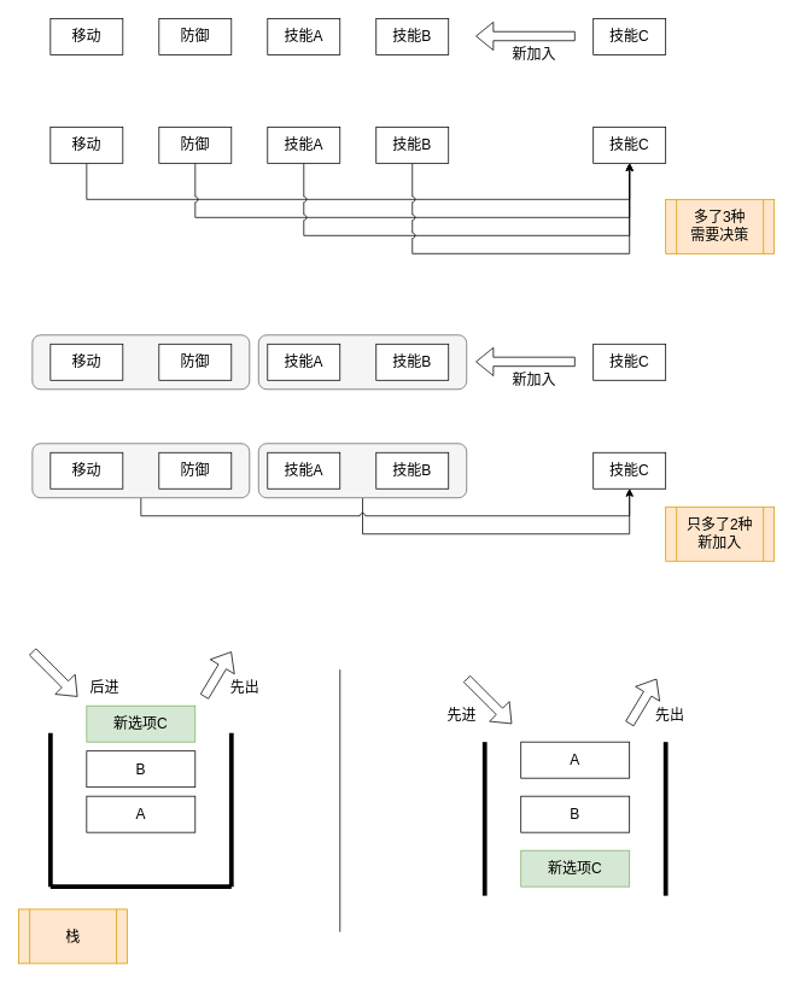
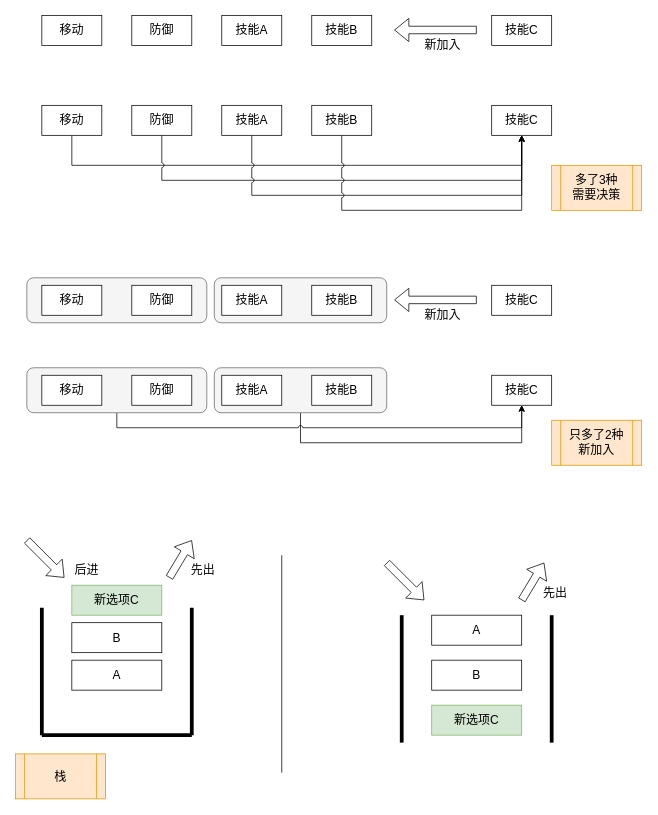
  <mxCell id="0" />
  <mxCell id="1" parent="0" />
  <mxCell id="2" style="edgeStyle=orthogonalEdgeStyle;rounded=0;orthogonalLoop=1;jettySize=auto;html=1;exitX=0.5;exitY=1;exitDx=0;exitDy=0;entryX=0.5;entryY=1;entryDx=0;entryDy=0;jumpStyle=arc;fontSize=16;" edge="1" parent="1" source="3" target="36"><mxGeometry relative="1" as="geometry"><Array as="points"><mxPoint x="400" y="590" /><mxPoint x="695" y="590" /></Array></mxGeometry></mxCell>
  <mxCell id="3" value="" style="rounded=1;whiteSpace=wrap;html=1;fillColor=#f5f5f5;strokeColor=#666666;fontColor=#333333;fontSize=16;" vertex="1" parent="1"><mxGeometry x="285" y="490" width="230" height="60" as="geometry" /></mxCell>
  <mxCell id="4" style="edgeStyle=orthogonalEdgeStyle;rounded=0;orthogonalLoop=1;jettySize=auto;html=1;exitX=0.5;exitY=1;exitDx=0;exitDy=0;entryX=0.5;entryY=1;entryDx=0;entryDy=0;jumpStyle=arc;fontSize=16;" edge="1" parent="1" source="5" target="36"><mxGeometry relative="1" as="geometry" /></mxCell>
  <mxCell id="5" value="" style="rounded=1;whiteSpace=wrap;html=1;fillColor=#f5f5f5;strokeColor=#666666;fontColor=#333333;fontSize=16;" vertex="1" parent="1"><mxGeometry x="35" y="490" width="240" height="60" as="geometry" /></mxCell>
  <mxCell id="6" value="" style="rounded=1;whiteSpace=wrap;html=1;fillColor=#f5f5f5;strokeColor=#666666;fontColor=#333333;fontSize=16;" vertex="1" parent="1"><mxGeometry x="285" y="370" width="230" height="60" as="geometry" /></mxCell>
  <mxCell id="7" value="" style="rounded=1;whiteSpace=wrap;html=1;fillColor=#f5f5f5;strokeColor=#666666;fontColor=#333333;fontSize=16;" vertex="1" parent="1"><mxGeometry x="35" y="370" width="240" height="60" as="geometry" /></mxCell>
  <mxCell id="8" value="移动" style="rounded=0;whiteSpace=wrap;html=1;fontSize=16;" parent="1" vertex="1"><mxGeometry x="55" y="20" width="80" height="40" as="geometry" /></mxCell>
  <mxCell id="9" value="防御" style="rounded=0;whiteSpace=wrap;html=1;fontSize=16;" parent="1" vertex="1"><mxGeometry x="175" y="20" width="80" height="40" as="geometry" /></mxCell>
  <mxCell id="10" value="技能A" style="rounded=0;whiteSpace=wrap;html=1;fontSize=16;" parent="1" vertex="1"><mxGeometry x="295" y="20" width="80" height="40" as="geometry" /></mxCell>
  <mxCell id="11" value="技能B" style="rounded=0;whiteSpace=wrap;html=1;fontSize=16;" parent="1" vertex="1"><mxGeometry x="415" y="20" width="80" height="40" as="geometry" /></mxCell>
  <mxCell id="12" value="技能C" style="rounded=0;whiteSpace=wrap;html=1;fontSize=16;" parent="1" vertex="1"><mxGeometry x="655" y="20" width="80" height="40" as="geometry" /></mxCell>
  <mxCell id="13" value="" style="shape=flexArrow;endArrow=classic;html=1;fontSize=16;" parent="1" edge="1"><mxGeometry width="50" height="50" relative="1" as="geometry"><mxPoint x="635" y="39.5" as="sourcePoint" /><mxPoint x="525" y="39.5" as="targetPoint" /></mxGeometry></mxCell>
  <mxCell id="14" value="新加入" style="text;html=1;strokeColor=none;fillColor=none;align=center;verticalAlign=middle;whiteSpace=wrap;rounded=0;fontSize=16;" parent="1" vertex="1"><mxGeometry x="565" y="50" width="50" height="20" as="geometry" /></mxCell>
  <mxCell id="15" style="edgeStyle=orthogonalEdgeStyle;rounded=0;orthogonalLoop=1;jettySize=auto;html=1;exitX=0.5;exitY=1;exitDx=0;exitDy=0;entryX=0.5;entryY=1;entryDx=0;entryDy=0;jumpStyle=arc;fontSize=16;" parent="1" source="16" target="23" edge="1"><mxGeometry relative="1" as="geometry"><Array as="points"><mxPoint x="95" y="220" /><mxPoint x="695" y="220" /></Array></mxGeometry></mxCell>
  <mxCell id="16" value="移动" style="rounded=0;whiteSpace=wrap;html=1;fontSize=16;" parent="1" vertex="1"><mxGeometry x="55" y="140" width="80" height="40" as="geometry" /></mxCell>
  <mxCell id="17" style="edgeStyle=orthogonalEdgeStyle;rounded=0;orthogonalLoop=1;jettySize=auto;html=1;exitX=0.5;exitY=1;exitDx=0;exitDy=0;entryX=0.5;entryY=1;entryDx=0;entryDy=0;jumpStyle=arc;fontSize=16;" parent="1" source="18" target="23" edge="1"><mxGeometry relative="1" as="geometry"><Array as="points"><mxPoint x="215" y="240" /><mxPoint x="695" y="240" /></Array></mxGeometry></mxCell>
  <mxCell id="18" value="防御" style="rounded=0;whiteSpace=wrap;html=1;fontSize=16;" parent="1" vertex="1"><mxGeometry x="175" y="140" width="80" height="40" as="geometry" /></mxCell>
  <mxCell id="19" style="edgeStyle=orthogonalEdgeStyle;rounded=0;orthogonalLoop=1;jettySize=auto;html=1;exitX=0.5;exitY=1;exitDx=0;exitDy=0;entryX=0.5;entryY=1;entryDx=0;entryDy=0;jumpStyle=arc;fontSize=16;" parent="1" source="20" target="23" edge="1"><mxGeometry relative="1" as="geometry"><Array as="points"><mxPoint x="335" y="260" /><mxPoint x="695" y="260" /></Array></mxGeometry></mxCell>
  <mxCell id="20" value="技能A" style="rounded=0;whiteSpace=wrap;html=1;fontSize=16;" parent="1" vertex="1"><mxGeometry x="295" y="140" width="80" height="40" as="geometry" /></mxCell>
  <mxCell id="21" style="edgeStyle=orthogonalEdgeStyle;rounded=0;orthogonalLoop=1;jettySize=auto;html=1;exitX=0.5;exitY=1;exitDx=0;exitDy=0;jumpStyle=arc;entryX=0.5;entryY=1;entryDx=0;entryDy=0;fontSize=16;" parent="1" source="22" target="23" edge="1"><mxGeometry relative="1" as="geometry"><mxPoint x="695" y="190" as="targetPoint" /><Array as="points"><mxPoint x="455" y="280" /><mxPoint x="695" y="280" /></Array></mxGeometry></mxCell>
  <mxCell id="22" value="技能B" style="rounded=0;whiteSpace=wrap;html=1;fontSize=16;" parent="1" vertex="1"><mxGeometry x="415" y="140" width="80" height="40" as="geometry" /></mxCell>
  <mxCell id="23" value="技能C" style="rounded=0;whiteSpace=wrap;html=1;fontSize=16;" parent="1" vertex="1"><mxGeometry x="655" y="140" width="80" height="40" as="geometry" /></mxCell>
  <mxCell id="24" value="多了3种&lt;br style=&quot;font-size: 16px;&quot;&gt;需要决策" style="shape=process;whiteSpace=wrap;html=1;backgroundOutline=1;fillColor=#ffe6cc;strokeColor=#d79b00;fontSize=16;" parent="1" vertex="1"><mxGeometry x="735" y="220" width="120" height="60" as="geometry" /></mxCell>
  <mxCell id="25" value="移动" style="rounded=0;whiteSpace=wrap;html=1;fontSize=16;" vertex="1" parent="1"><mxGeometry x="55" y="380" width="80" height="40" as="geometry" /></mxCell>
  <mxCell id="26" value="防御" style="rounded=0;whiteSpace=wrap;html=1;fontSize=16;" vertex="1" parent="1"><mxGeometry x="175" y="380" width="80" height="40" as="geometry" /></mxCell>
  <mxCell id="27" value="技能A" style="rounded=0;whiteSpace=wrap;html=1;fontSize=16;" vertex="1" parent="1"><mxGeometry x="295" y="380" width="80" height="40" as="geometry" /></mxCell>
  <mxCell id="28" value="技能B" style="rounded=0;whiteSpace=wrap;html=1;fontSize=16;" vertex="1" parent="1"><mxGeometry x="415" y="380" width="80" height="40" as="geometry" /></mxCell>
  <mxCell id="29" value="技能C" style="rounded=0;whiteSpace=wrap;html=1;fontSize=16;" vertex="1" parent="1"><mxGeometry x="655" y="380" width="80" height="40" as="geometry" /></mxCell>
  <mxCell id="30" value="" style="shape=flexArrow;endArrow=classic;html=1;fontSize=16;" edge="1" parent="1"><mxGeometry width="50" height="50" relative="1" as="geometry"><mxPoint x="635" y="399.5" as="sourcePoint" /><mxPoint x="525" y="399.5" as="targetPoint" /></mxGeometry></mxCell>
  <mxCell id="31" value="新加入" style="text;html=1;strokeColor=none;fillColor=none;align=center;verticalAlign=middle;whiteSpace=wrap;rounded=0;fontSize=16;" vertex="1" parent="1"><mxGeometry x="565" y="410" width="50" height="20" as="geometry" /></mxCell>
  <mxCell id="32" value="移动" style="rounded=0;whiteSpace=wrap;html=1;fontSize=16;" vertex="1" parent="1"><mxGeometry x="55" y="500" width="80" height="40" as="geometry" /></mxCell>
  <mxCell id="33" value="防御" style="rounded=0;whiteSpace=wrap;html=1;fontSize=16;" vertex="1" parent="1"><mxGeometry x="175" y="500" width="80" height="40" as="geometry" /></mxCell>
  <mxCell id="34" value="技能A" style="rounded=0;whiteSpace=wrap;html=1;fontSize=16;" vertex="1" parent="1"><mxGeometry x="295" y="500" width="80" height="40" as="geometry" /></mxCell>
  <mxCell id="35" value="技能B" style="rounded=0;whiteSpace=wrap;html=1;fontSize=16;" vertex="1" parent="1"><mxGeometry x="415" y="500" width="80" height="40" as="geometry" /></mxCell>
  <mxCell id="36" value="技能C" style="rounded=0;whiteSpace=wrap;html=1;fontSize=16;" vertex="1" parent="1"><mxGeometry x="655" y="500" width="80" height="40" as="geometry" /></mxCell>
  <mxCell id="37" value="只多了2种&lt;br style=&quot;font-size: 16px;&quot;&gt;新加入" style="shape=process;whiteSpace=wrap;html=1;backgroundOutline=1;fillColor=#ffe6cc;strokeColor=#d79b00;fontSize=16;" vertex="1" parent="1"><mxGeometry x="735" y="560" width="120" height="60" as="geometry" /></mxCell>
  <mxCell id="38" value="" style="endArrow=none;html=1;fontSize=16;" edge="1" parent="1"><mxGeometry width="50" height="50" relative="1" as="geometry"><mxPoint x="375" y="1030" as="sourcePoint" /><mxPoint x="375" y="740" as="targetPoint" /></mxGeometry></mxCell>
  <mxCell id="39" value="新选项C" style="rounded=0;whiteSpace=wrap;html=1;glass=0;fontSize=16;fillColor=#d5e8d4;strokeColor=#82b366;" vertex="1" parent="1"><mxGeometry x="95" y="780" width="120" height="40" as="geometry" /></mxCell>
  <mxCell id="40" value="B" style="rounded=0;whiteSpace=wrap;html=1;glass=0;fontSize=16;fillColor=none;" vertex="1" parent="1"><mxGeometry x="95" y="830" width="120" height="40" as="geometry" /></mxCell>
  <mxCell id="41" value="A" style="rounded=0;whiteSpace=wrap;html=1;glass=0;fontSize=16;fillColor=none;" vertex="1" parent="1"><mxGeometry x="95" y="880" width="120" height="40" as="geometry" /></mxCell>
  <mxCell id="42" value="" style="shape=flexArrow;endArrow=classic;html=1;fontSize=16;" edge="1" parent="1"><mxGeometry width="50" height="50" relative="1" as="geometry"><mxPoint x="35" y="720" as="sourcePoint" /><mxPoint x="85" y="770" as="targetPoint" /></mxGeometry></mxCell>
  <mxCell id="43" value="" style="shape=flexArrow;endArrow=classic;html=1;fontSize=16;" edge="1" parent="1"><mxGeometry width="50" height="50" relative="1" as="geometry"><mxPoint x="225" y="770" as="sourcePoint" /><mxPoint x="255" y="720" as="targetPoint" /></mxGeometry></mxCell>
  <mxCell id="44" value="后进" style="text;html=1;strokeColor=none;fillColor=none;align=center;verticalAlign=middle;whiteSpace=wrap;rounded=0;fontSize=16;" vertex="1" parent="1"><mxGeometry x="90" y="750" width="50" height="20" as="geometry" /></mxCell>
  <mxCell id="45" value="先出" style="text;html=1;strokeColor=none;fillColor=none;align=center;verticalAlign=middle;whiteSpace=wrap;rounded=0;fontSize=16;" vertex="1" parent="1"><mxGeometry x="245" y="750" width="50" height="20" as="geometry" /></mxCell>
  <mxCell id="46" value="" style="endArrow=none;html=1;fontSize=16;strokeWidth=5;" edge="1" parent="1"><mxGeometry width="50" height="50" relative="1" as="geometry"><mxPoint x="55" y="980" as="sourcePoint" /><mxPoint x="55" y="810" as="targetPoint" /></mxGeometry></mxCell>
  <mxCell id="47" value="" style="endArrow=none;html=1;fontSize=16;strokeWidth=5;" edge="1" parent="1"><mxGeometry width="50" height="50" relative="1" as="geometry"><mxPoint x="55" y="980" as="sourcePoint" /><mxPoint x="255" y="980" as="targetPoint" /></mxGeometry></mxCell>
  <mxCell id="48" value="" style="endArrow=none;html=1;fontSize=16;strokeWidth=5;" edge="1" parent="1"><mxGeometry width="50" height="50" relative="1" as="geometry"><mxPoint x="255" y="980" as="sourcePoint" /><mxPoint x="255" y="810" as="targetPoint" /></mxGeometry></mxCell>
  <mxCell id="49" value="新选项C" style="rounded=0;whiteSpace=wrap;html=1;glass=0;fontSize=16;fillColor=#d5e8d4;strokeColor=#82b366;" vertex="1" parent="1"><mxGeometry x="575" y="940" width="120" height="40" as="geometry" /></mxCell>
  <mxCell id="50" value="B" style="rounded=0;whiteSpace=wrap;html=1;glass=0;fontSize=16;fillColor=none;" vertex="1" parent="1"><mxGeometry x="575" y="880" width="120" height="40" as="geometry" /></mxCell>
  <mxCell id="51" value="A" style="rounded=0;whiteSpace=wrap;html=1;glass=0;fontSize=16;fillColor=none;" vertex="1" parent="1"><mxGeometry x="575" y="820" width="120" height="40" as="geometry" /></mxCell>
  <mxCell id="52" value="" style="shape=flexArrow;endArrow=classic;html=1;fontSize=16;" edge="1" parent="1"><mxGeometry width="50" height="50" relative="1" as="geometry"><mxPoint x="515" y="750" as="sourcePoint" /><mxPoint x="565" y="800" as="targetPoint" /></mxGeometry></mxCell>
  <mxCell id="53" value="" style="shape=flexArrow;endArrow=classic;html=1;fontSize=16;" edge="1" parent="1"><mxGeometry width="50" height="50" relative="1" as="geometry"><mxPoint x="695" y="800" as="sourcePoint" /><mxPoint x="725" y="750" as="targetPoint" /></mxGeometry></mxCell>
- <mxCell id="54" value="先进" style="text;html=1;strokeColor=none;fillColor=none;align=center;verticalAlign=middle;whiteSpace=wrap;rounded=0;fontSize=16;" vertex="1" parent="1"><mxGeometry x="485" y="780" width="50" height="20" as="geometry" /></mxCell>
  <mxCell id="55" value="先出" style="text;html=1;strokeColor=none;fillColor=none;align=center;verticalAlign=middle;whiteSpace=wrap;rounded=0;fontSize=16;" vertex="1" parent="1"><mxGeometry x="715" y="780" width="50" height="20" as="geometry" /></mxCell>
  <mxCell id="56" value="" style="endArrow=none;html=1;fontSize=16;strokeWidth=5;" edge="1" parent="1"><mxGeometry width="50" height="50" relative="1" as="geometry"><mxPoint x="535" y="990" as="sourcePoint" /><mxPoint x="535" y="820" as="targetPoint" /></mxGeometry></mxCell>
  <mxCell id="57" value="" style="endArrow=none;html=1;fontSize=16;strokeWidth=5;" edge="1" parent="1"><mxGeometry width="50" height="50" relative="1" as="geometry"><mxPoint x="735" y="990" as="sourcePoint" /><mxPoint x="735" y="820" as="targetPoint" /></mxGeometry></mxCell>
  <mxCell id="58" value="栈" style="shape=process;whiteSpace=wrap;html=1;backgroundOutline=1;fillColor=#ffe6cc;strokeColor=#d79b00;fontSize=16;" vertex="1" parent="1"><mxGeometry x="20" y="1005" width="120" height="60" as="geometry" /></mxCell>
